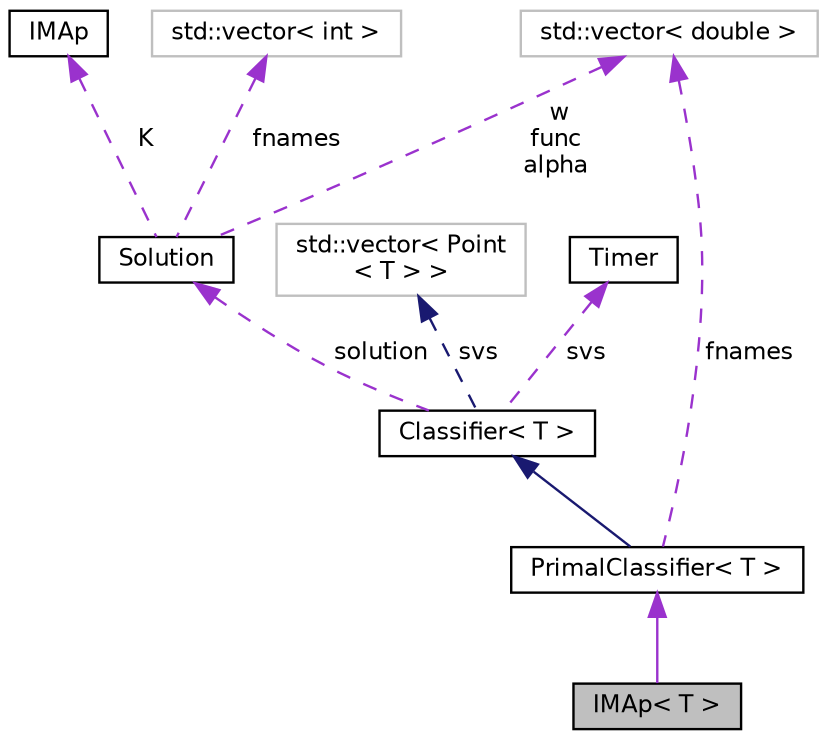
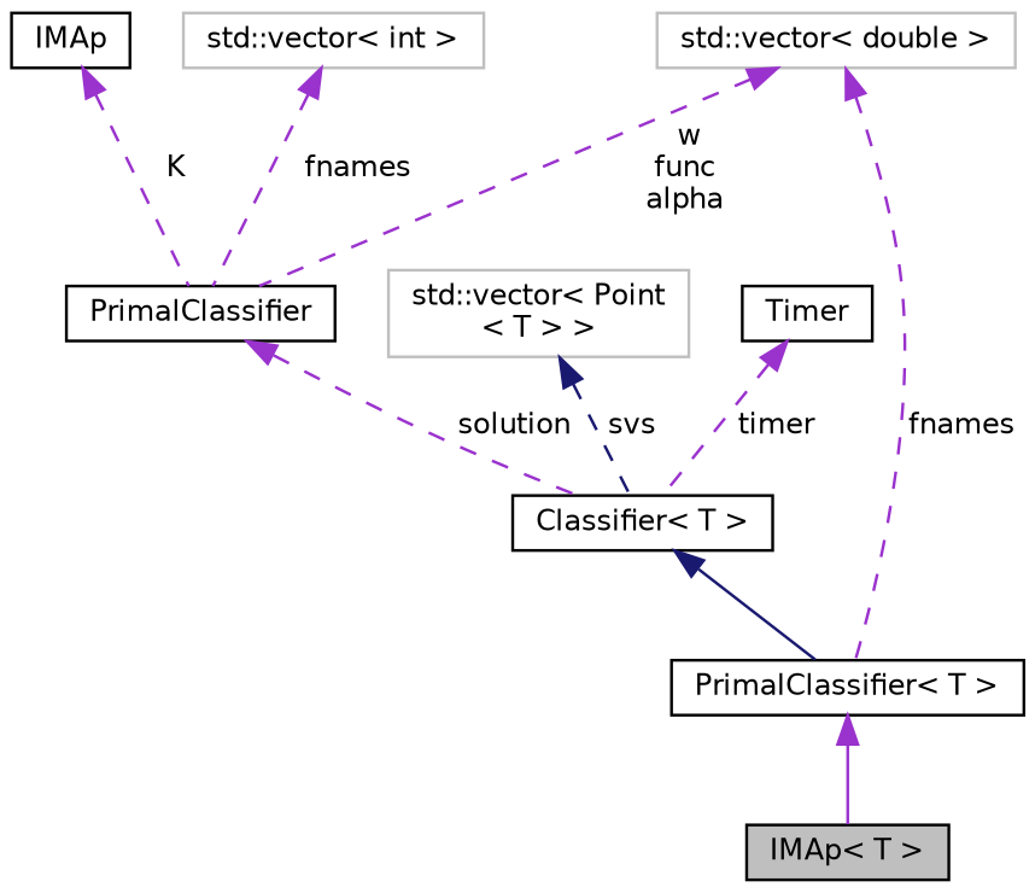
  digraph {
    node [color=black fillcolor=white fontname=Helvetica fontsize=10 shape=record style=filled]
    edge [color=darkorchid3 dir=back fontname=Helvetica fontsize=10 labelfontname=Helvetica labelfontsize=10 style=dashed]
    n1 [fillcolor=grey75 fontcolor=black height=0.2 label="IMAp\< T \>" width=0.4]
    n2 [height=0.2 label="PrimalClassifier\< T \>" width=0.4]
    n3 [height=0.2 label="Classifier\< T \>" width=0.4]
    n4 [color=grey75 height=0.2 label="std::vector\< Point\l\< T \> \>" width=0.4]
-   n5 [height=0.2 label=Solution width=0.4]
+   n5 [height=0.2 label=PrimalClassifier width=0.4]
    n6 [color=grey75 height=0.2 label="std::vector\< int \>" width=0.4]
    n7 [height=0.2 label=IMAp width=0.4]
    n8 [color=grey75 height=0.2 label="std::vector\< double \>" width=0.4]
    n9 [height=0.2 label=Timer width=0.4]
    n2 -> n1 [style=solid]
    n3 -> n2 [color=midnightblue style=solid]
    n4 -> n3 [color=midnightblue label=" svs"]
    n5 -> n3 [label=" solution"]
    n6 -> n5 [label=" fnames"]
    n7 -> n5 [label=" K"]
    n8 -> n2 [label=" fnames"]
    n8 -> n5 [label=" w\nfunc\nalpha"]
-   n9 -> n3 [label=" svs"]
+   n9 -> n3 [label=" timer"]
  }
